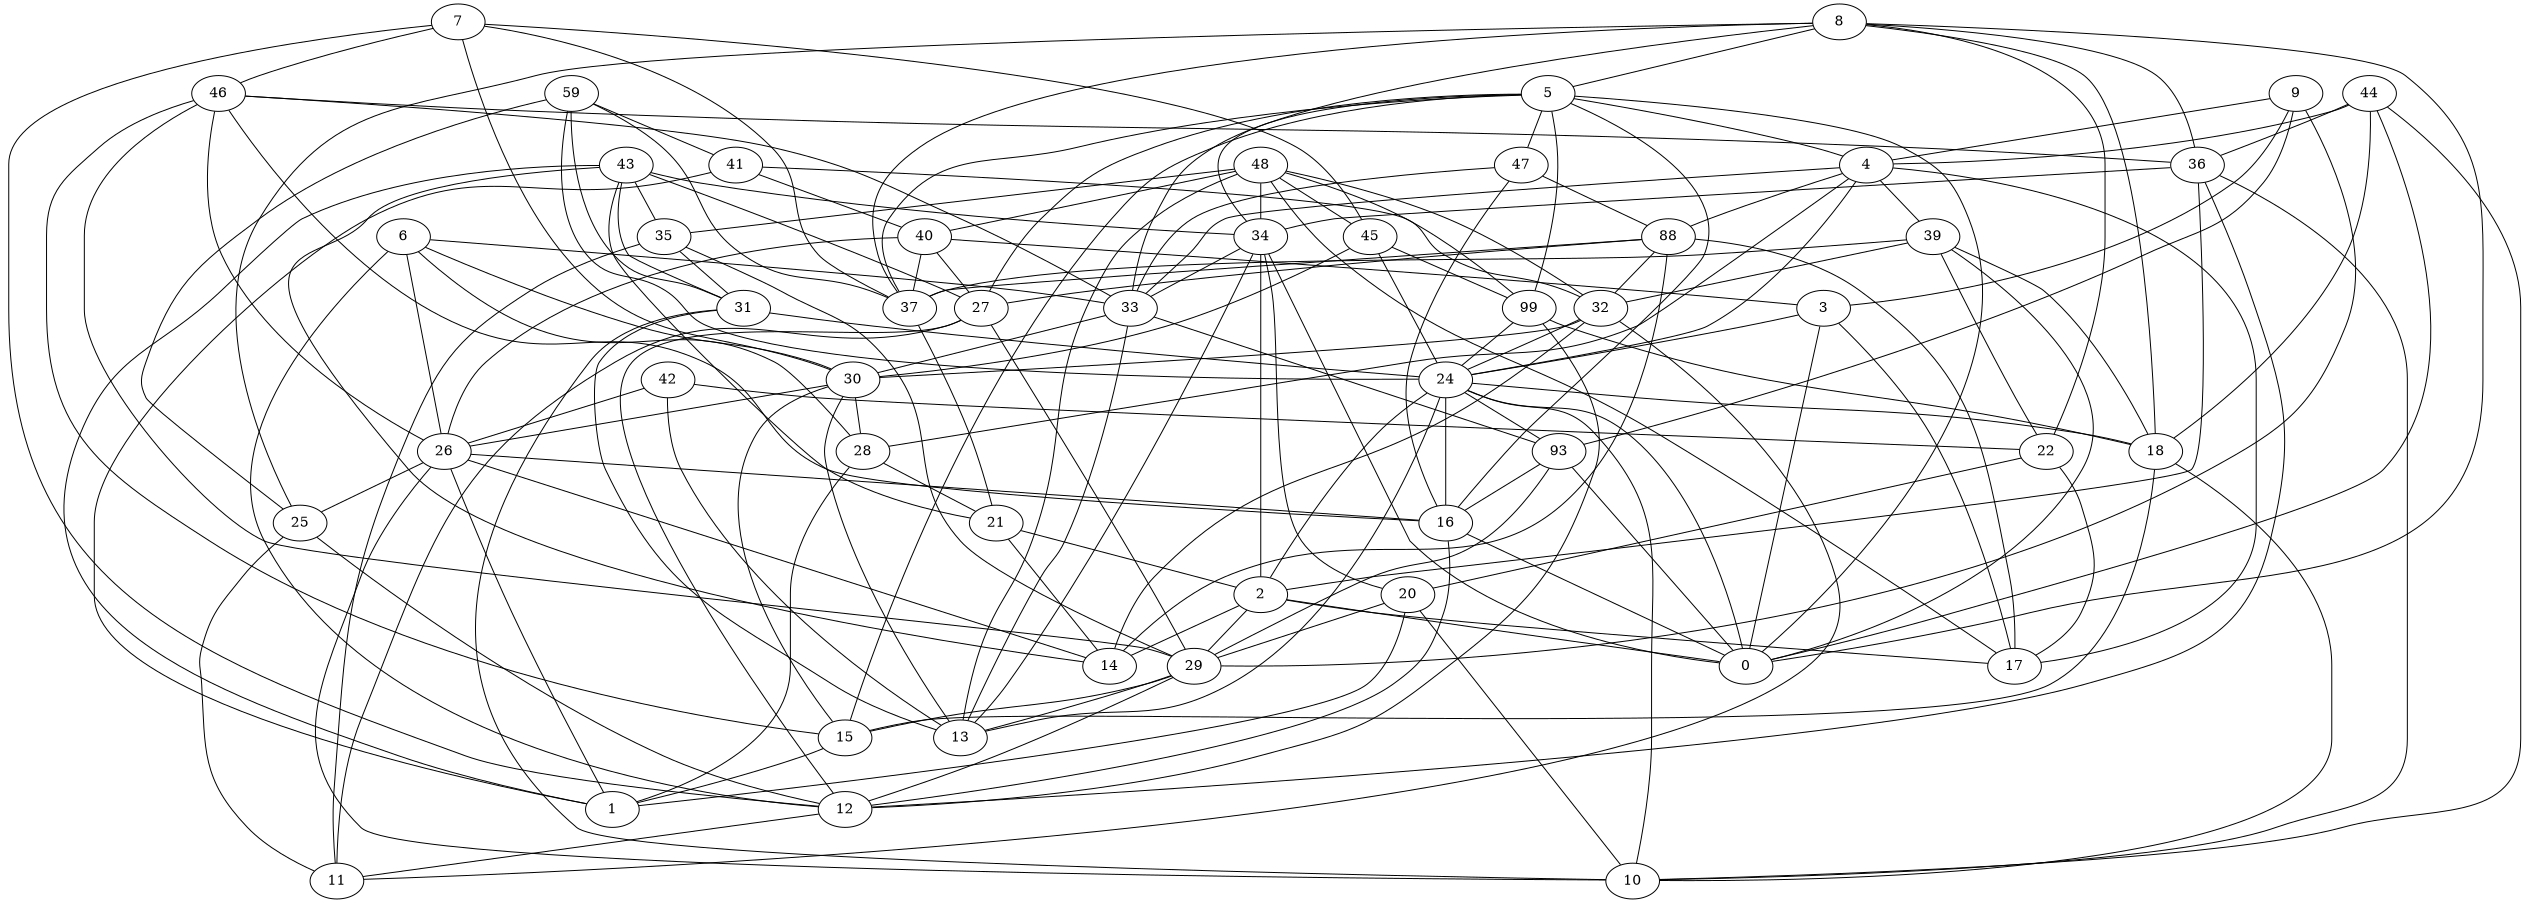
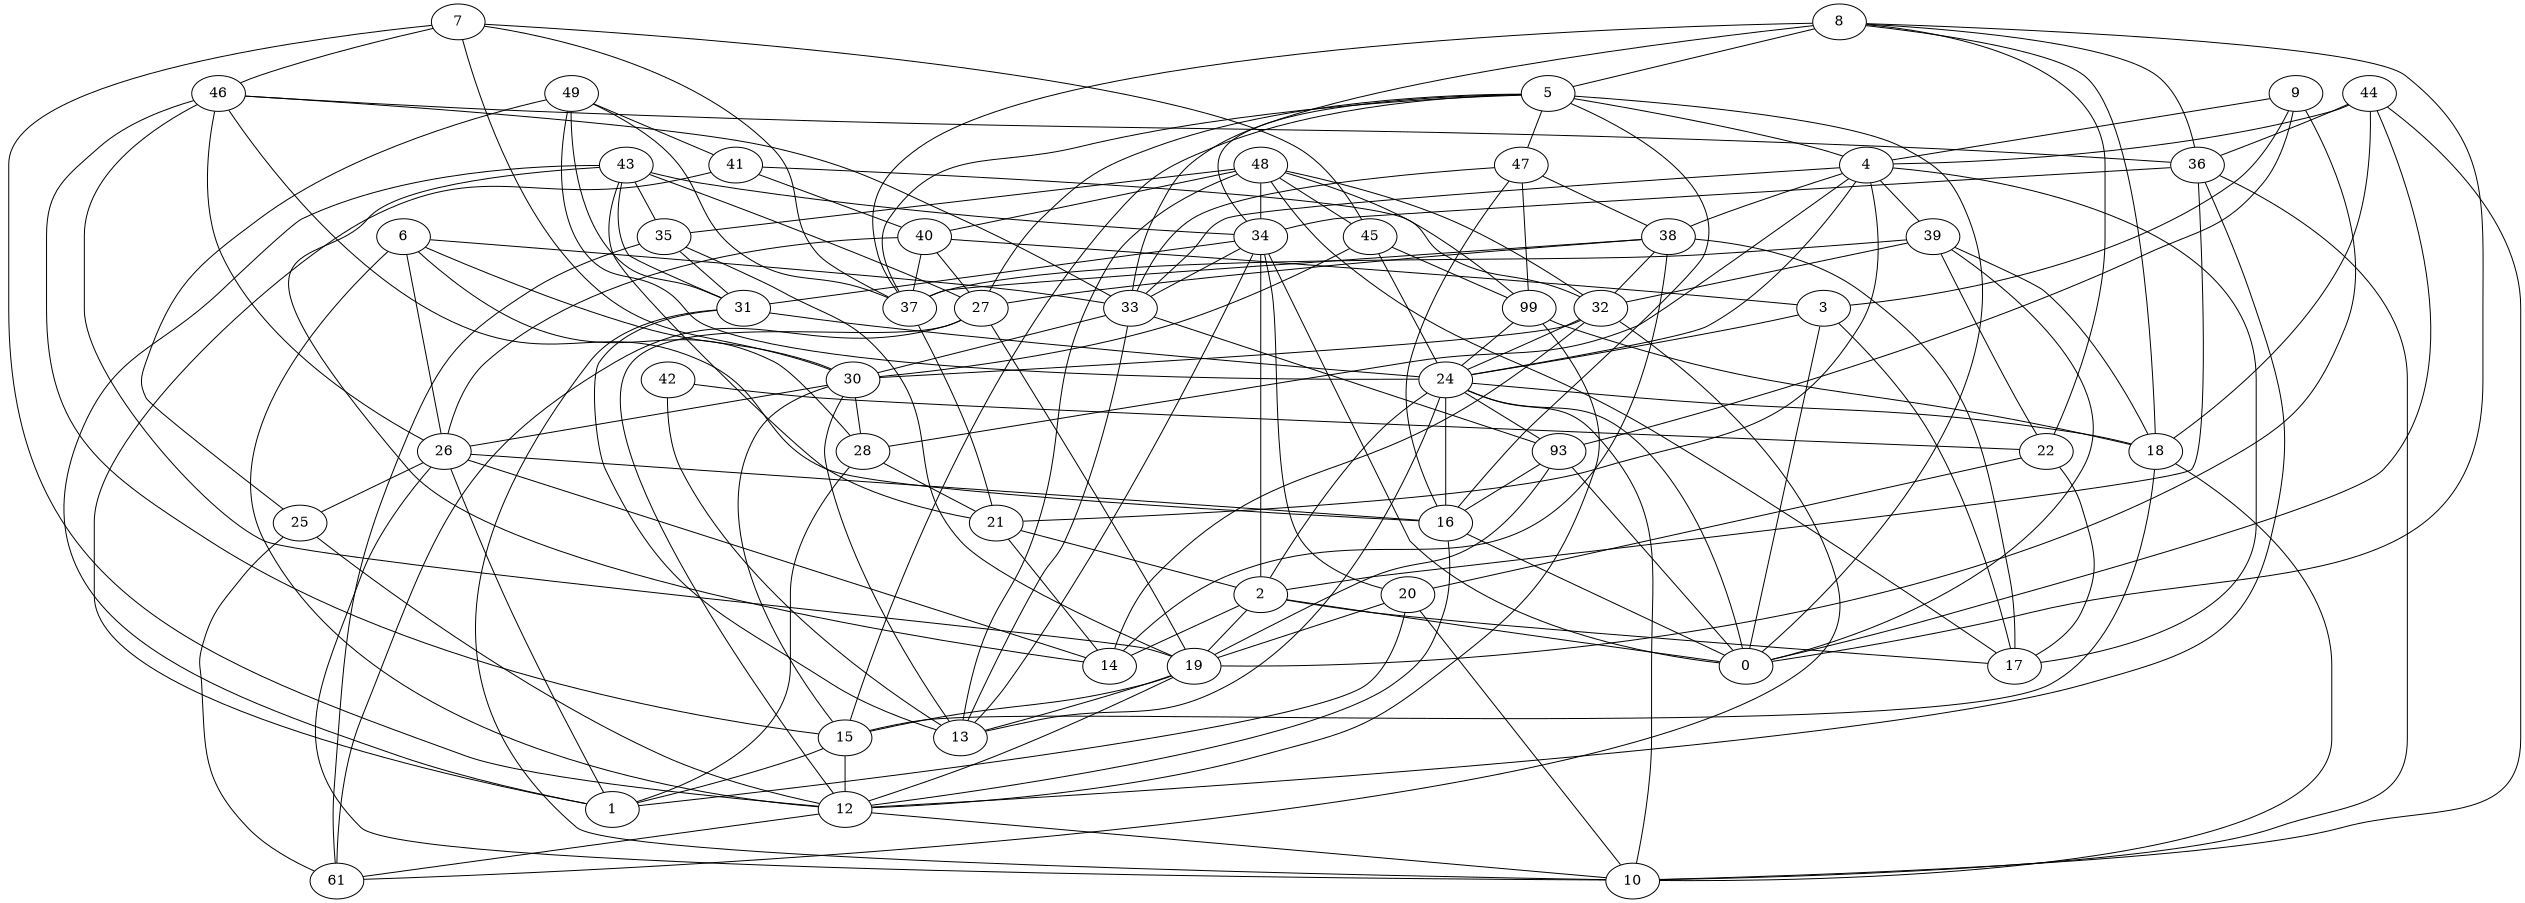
  digraph {
    edge [color=black dir=none]
    7
    46
    12
    45
    37
    30
    15
-   19 [label=29]
+   19
    16
    26
    33
    36
    10
-   11
+   11 [label=61]
    n15 [label=99]
    24
    18
    1
    13
    0
    n21 [label=93]
    2
    48
    40
    35
    17
    32
    34
    27
    3
    31
    14
    44
    4
    43
    21
    20
    9
    39
-   38 [label=88]
+   38
    28
    22
    5
    47
    25
    8
    42
-   49 [label=59]
+   49
    41
    6
    subgraph sub_1 {
      7
      46
      12
      45
      37
      30
      15
      19
      16
      26
      33
      36
      10
      11
      n15
      24
      18
      1
      13
      0
      n21
      2
      48
      40
      35
      17
      32
      34
      27
      3
      31
      14
      44
      4
      43
      21
      20
      9
      39
      38
      28
      22
      5
      47
      25
      8
      42
      49
      41
      6
    }
    7 -> 46
    7 -> 12
    7 -> 45
    7 -> 37
    7 -> 30
    46 -> 15
    46 -> 19
    46 -> 16
    46 -> 26
    46 -> 33
    46 -> 36
+   12 -> 10
    12 -> 11
    45 -> 30
    45 -> n15
    45 -> 24
    37 -> 21
    30 -> 15
    30 -> 26
    30 -> 13
    30 -> 28
+   15 -> 12
    15 -> 1
    19 -> 12
    19 -> 15
    19 -> 13
    16 -> 12
    16 -> 0
    26 -> 16
    26 -> 10
    26 -> 1
    26 -> 14
    26 -> 25
    33 -> 30
    33 -> 13
    33 -> n21
    36 -> 12
    36 -> 10
    36 -> 2
    36 -> 34
    n15 -> 12
    n15 -> 24
    n15 -> 18
    24 -> 16
    24 -> 10
    24 -> 18
    24 -> 13
    24 -> 0
    24 -> n21
    24 -> 2
    18 -> 15
    18 -> 10
    n21 -> 19
    n21 -> 16
    n21 -> 0
    2 -> 19
    2 -> 0
    2 -> 17
    2 -> 14
    48 -> 45
    48 -> n15
    48 -> 13
    48 -> 40
    48 -> 35
    48 -> 17
    48 -> 32
    48 -> 34
    40 -> 37
    40 -> 26
    40 -> 27
    40 -> 3
    35 -> 19
    35 -> 11
    35 -> 31
    32 -> 30
    32 -> 11
    32 -> 24
    32 -> 14
    34 -> 33
    34 -> 13
    34 -> 0
    34 -> 2
+   34 -> 31
    34 -> 20
    27 -> 12
    27 -> 19
    27 -> 11
    3 -> 24
    3 -> 0
    3 -> 17
    31 -> 10
    31 -> 24
    31 -> 13
    44 -> 36
    44 -> 10
    44 -> 18
    44 -> 0
    44 -> 4
    4 -> 33
    4 -> 24
    4 -> 17
+   4 -> 21
    4 -> 39
    4 -> 38
    4 -> 28
    43 -> 1
    43 -> 35
    43 -> 34
    43 -> 27
    43 -> 31
    43 -> 14
    43 -> 21
    21 -> 2
    21 -> 14
    20 -> 19
    20 -> 10
    20 -> 1
    9 -> 19
    9 -> n21
    9 -> 3
    9 -> 4
    39 -> 37
    39 -> 18
    39 -> 0
    39 -> 32
    39 -> 22
    38 -> 37
    38 -> 17
    38 -> 32
    38 -> 27
    38 -> 14
    28 -> 1
    28 -> 21
    22 -> 17
    22 -> 20
    5 -> 37
    5 -> 15
    5 -> 16
-   5 -> n15
+   47 -> n15
    5 -> 0
    5 -> 34
    5 -> 27
    5 -> 4
    5 -> 47
    47 -> 16
    47 -> 33
    47 -> 38
    25 -> 12
    25 -> 11
    8 -> 37
    8 -> 33
    8 -> 36
    8 -> 18
    8 -> 0
    8 -> 22
    8 -> 5
-   8 -> 25
-   42 -> 26
    42 -> 13
    42 -> 22
    49 -> 37
    49 -> 24
    49 -> 31
    49 -> 25
    49 -> 41
    41 -> 1
    41 -> 40
    41 -> 32
    6 -> 12
    6 -> 30
    6 -> 26
    6 -> 33
    6 -> 28
  }
